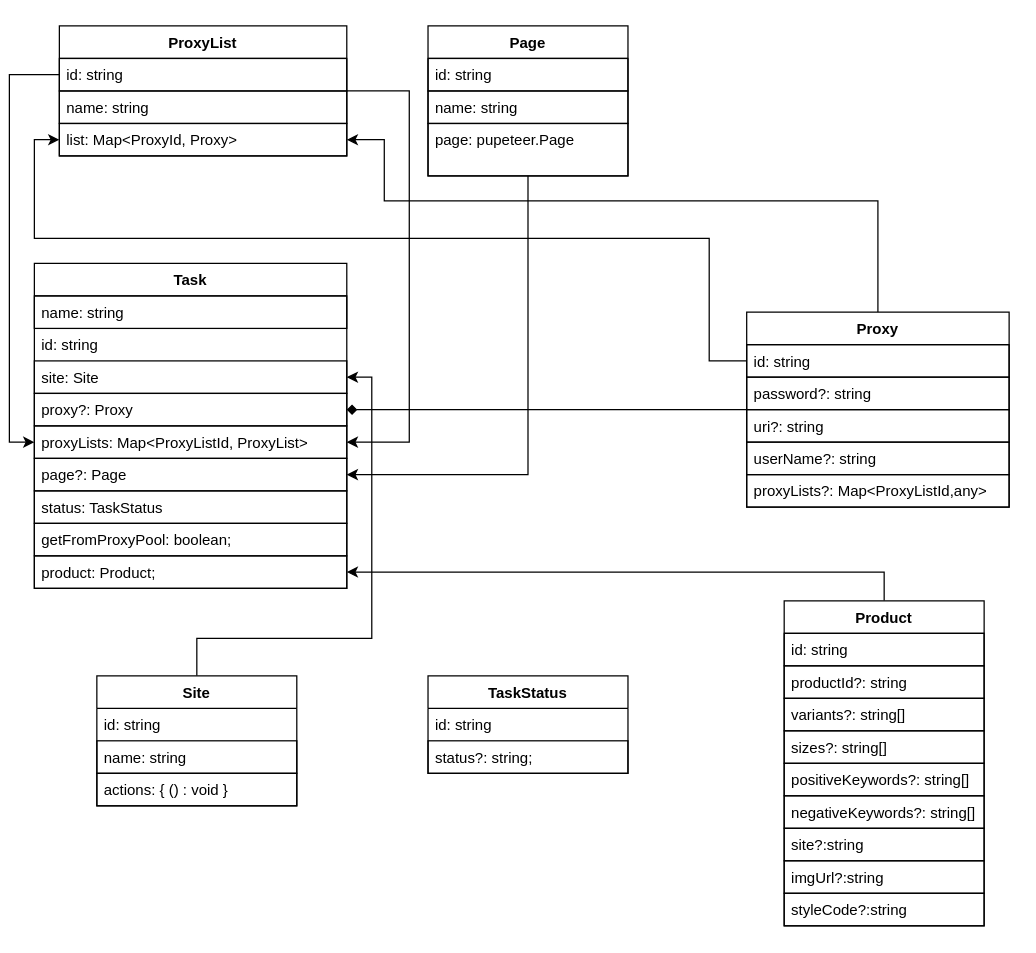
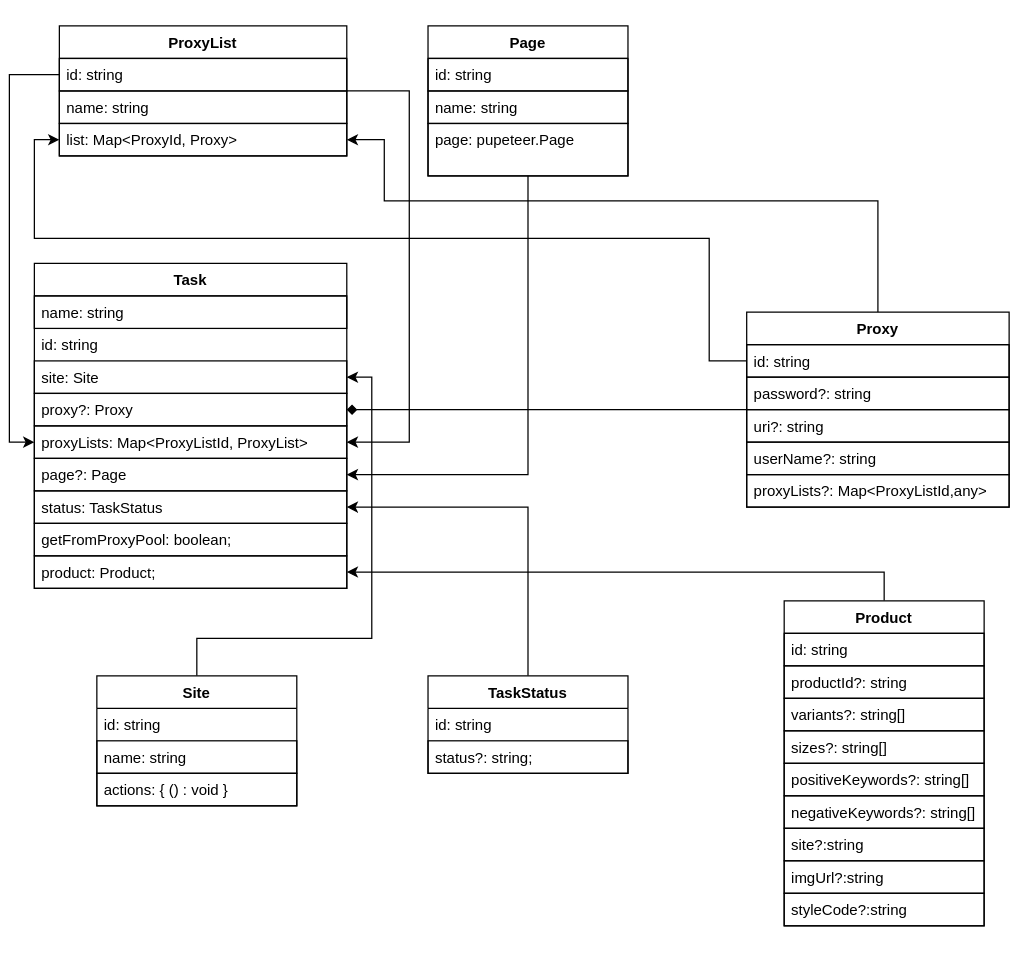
  <mxCell id="0" />
  <mxCell id="1" parent="0" />
  <mxCell id="2" style="edgeStyle=orthogonalEdgeStyle;rounded=0;orthogonalLoop=1;jettySize=auto;html=1;exitX=0.5;exitY=0;exitDx=0;exitDy=0;entryX=1;entryY=0.5;entryDx=0;entryDy=0;" parent="1" source="4" target="14" edge="1"><mxGeometry relative="1" as="geometry"><Array as="points"><mxPoint x="695" y="160" /><mxPoint x="300" y="160" /><mxPoint x="300" y="111" /></Array></mxGeometry></mxCell>
  <mxCell id="3" style="edgeStyle=orthogonalEdgeStyle;rounded=0;orthogonalLoop=1;jettySize=auto;html=1;entryX=1;entryY=0.5;entryDx=0;entryDy=0;endArrow=diamond;" parent="1" source="4" target="19" edge="1"><mxGeometry relative="1" as="geometry" /></mxCell>
  <mxCell id="4" value="Proxy&#10;" style="swimlane;fontStyle=1;align=center;verticalAlign=top;childLayout=stackLayout;horizontal=1;startSize=26;horizontalStack=0;resizeParent=1;resizeParentMax=0;resizeLast=0;collapsible=1;marginBottom=0;" parent="1" vertex="1"><mxGeometry x="590" y="249" width="210" height="156" as="geometry" /></mxCell>
  <mxCell id="5" value="id: string" style="text;strokeColor=#000000;fillColor=none;align=left;verticalAlign=top;spacingLeft=4;spacingRight=4;overflow=hidden;rotatable=0;points=[[0,0.5],[1,0.5]];portConstraint=eastwest;perimeterSpacing=0;" parent="4" vertex="1"><mxGeometry y="26" width="210" height="26" as="geometry" /></mxCell>
  <mxCell id="6" value="password?: string" style="text;strokeColor=#000000;fillColor=none;align=left;verticalAlign=top;spacingLeft=4;spacingRight=4;overflow=hidden;rotatable=0;points=[[0,0.5],[1,0.5]];portConstraint=eastwest;" parent="4" vertex="1"><mxGeometry y="52" width="210" height="26" as="geometry" /></mxCell>
  <mxCell id="7" value="uri?: string" style="text;strokeColor=#000000;fillColor=none;align=left;verticalAlign=top;spacingLeft=4;spacingRight=4;overflow=hidden;rotatable=0;points=[[0,0.5],[1,0.5]];portConstraint=eastwest;" parent="4" vertex="1"><mxGeometry y="78" width="210" height="26" as="geometry" /></mxCell>
  <mxCell id="8" value="userName?: string" style="text;strokeColor=#000000;fillColor=none;align=left;verticalAlign=top;spacingLeft=4;spacingRight=4;overflow=hidden;rotatable=0;points=[[0,0.5],[1,0.5]];portConstraint=eastwest;" parent="4" vertex="1"><mxGeometry y="104" width="210" height="26" as="geometry" /></mxCell>
  <mxCell id="9" value="proxyLists?: Map&lt;ProxyListId,any&gt;" style="text;strokeColor=#000000;fillColor=none;align=left;verticalAlign=top;spacingLeft=4;spacingRight=4;overflow=hidden;rotatable=0;points=[[0,0.5],[1,0.5]];portConstraint=eastwest;" parent="4" vertex="1"><mxGeometry y="130" width="210" height="26" as="geometry" /></mxCell>
  <mxCell id="10" style="edgeStyle=orthogonalEdgeStyle;rounded=0;orthogonalLoop=1;jettySize=auto;html=1;entryX=1;entryY=0.5;entryDx=0;entryDy=0;" parent="1" source="11" target="20" edge="1"><mxGeometry relative="1" as="geometry"><Array as="points"><mxPoint x="320" y="72" /><mxPoint x="320" y="353" /></Array></mxGeometry></mxCell>
  <mxCell id="11" value="ProxyList" style="swimlane;fontStyle=1;align=center;verticalAlign=top;childLayout=stackLayout;horizontal=1;startSize=26;horizontalStack=0;resizeParent=1;resizeParentMax=0;resizeLast=0;collapsible=1;marginBottom=0;" parent="1" vertex="1"><mxGeometry x="40" y="20" width="230" height="104" as="geometry" /></mxCell>
  <mxCell id="12" value="id: string" style="text;strokeColor=#000000;fillColor=none;align=left;verticalAlign=top;spacingLeft=4;spacingRight=4;overflow=hidden;rotatable=0;points=[[0,0.5],[1,0.5]];portConstraint=eastwest;perimeterSpacing=0;" parent="11" vertex="1"><mxGeometry y="26" width="230" height="26" as="geometry" /></mxCell>
  <mxCell id="13" value="name: string " style="text;strokeColor=#000000;fillColor=none;align=left;verticalAlign=top;spacingLeft=4;spacingRight=4;overflow=hidden;rotatable=0;points=[[0,0.5],[1,0.5]];portConstraint=eastwest;" parent="11" vertex="1"><mxGeometry y="52" width="230" height="26" as="geometry" /></mxCell>
  <mxCell id="14" value="list: Map&lt;ProxyId, Proxy&gt;" style="text;strokeColor=#000000;fillColor=none;align=left;verticalAlign=top;spacingLeft=4;spacingRight=4;overflow=hidden;rotatable=0;points=[[0,0.5],[1,0.5]];portConstraint=eastwest;" parent="11" vertex="1"><mxGeometry y="78" width="230" height="26" as="geometry" /></mxCell>
  <mxCell id="15" value="Task" style="swimlane;fontStyle=1;align=center;verticalAlign=top;childLayout=stackLayout;horizontal=1;startSize=26;horizontalStack=0;resizeParent=1;resizeParentMax=0;resizeLast=0;collapsible=1;marginBottom=0;" parent="1" vertex="1"><mxGeometry x="20" y="210" width="250" height="260" as="geometry" /></mxCell>
  <mxCell id="16" value="name: string" style="text;strokeColor=#000000;fillColor=none;align=left;verticalAlign=top;spacingLeft=4;spacingRight=4;overflow=hidden;rotatable=0;points=[[0,0.5],[1,0.5]];portConstraint=eastwest;perimeterSpacing=0;" parent="15" vertex="1"><mxGeometry y="26" width="250" height="26" as="geometry" /></mxCell>
  <mxCell id="17" value="id: string" style="text;strokeColor=none;fillColor=none;align=left;verticalAlign=top;spacingLeft=4;spacingRight=4;overflow=hidden;rotatable=0;points=[[0,0.5],[1,0.5]];portConstraint=eastwest;" parent="15" vertex="1"><mxGeometry y="52" width="250" height="26" as="geometry" /></mxCell>
  <mxCell id="18" value="site: Site" style="text;strokeColor=#000000;fillColor=none;align=left;verticalAlign=top;spacingLeft=4;spacingRight=4;overflow=hidden;rotatable=0;points=[[0,0.5],[1,0.5]];portConstraint=eastwest;" parent="15" vertex="1"><mxGeometry y="78" width="250" height="26" as="geometry" /></mxCell>
  <mxCell id="19" value="proxy?: Proxy" style="text;strokeColor=#000000;fillColor=none;align=left;verticalAlign=top;spacingLeft=4;spacingRight=4;overflow=hidden;rotatable=0;points=[[0,0.5],[1,0.5]];portConstraint=eastwest;" parent="15" vertex="1"><mxGeometry y="104" width="250" height="26" as="geometry" /></mxCell>
  <mxCell id="20" value="proxyLists: Map&lt;ProxyListId, ProxyList&gt;" style="text;strokeColor=#000000;fillColor=none;align=left;verticalAlign=top;spacingLeft=4;spacingRight=4;overflow=hidden;rotatable=0;points=[[0,0.5],[1,0.5]];portConstraint=eastwest;" parent="15" vertex="1"><mxGeometry y="130" width="250" height="26" as="geometry" /></mxCell>
  <mxCell id="21" value="page?: Page" style="text;strokeColor=#000000;fillColor=none;align=left;verticalAlign=top;spacingLeft=4;spacingRight=4;overflow=hidden;rotatable=0;points=[[0,0.5],[1,0.5]];portConstraint=eastwest;" parent="15" vertex="1"><mxGeometry y="156" width="250" height="26" as="geometry" /></mxCell>
  <mxCell id="22" value="status: TaskStatus" style="text;strokeColor=#000000;fillColor=none;align=left;verticalAlign=top;spacingLeft=4;spacingRight=4;overflow=hidden;rotatable=0;points=[[0,0.5],[1,0.5]];portConstraint=eastwest;" parent="15" vertex="1"><mxGeometry y="182" width="250" height="26" as="geometry" /></mxCell>
  <mxCell id="23" value="getFromProxyPool: boolean;" style="text;strokeColor=#000000;fillColor=none;align=left;verticalAlign=top;spacingLeft=4;spacingRight=4;overflow=hidden;rotatable=0;points=[[0,0.5],[1,0.5]];portConstraint=eastwest;" parent="15" vertex="1"><mxGeometry y="208" width="250" height="26" as="geometry" /></mxCell>
  <mxCell id="24" value="product: Product;" style="text;strokeColor=#000000;fillColor=none;align=left;verticalAlign=top;spacingLeft=4;spacingRight=4;overflow=hidden;rotatable=0;points=[[0,0.5],[1,0.5]];portConstraint=eastwest;" parent="15" vertex="1"><mxGeometry y="234" width="250" height="26" as="geometry" /></mxCell>
+ <mxCell id="25" style="edgeStyle=orthogonalEdgeStyle;rounded=0;orthogonalLoop=1;jettySize=auto;html=1;exitX=0.5;exitY=0;exitDx=0;exitDy=0;" parent="1" source="26" target="22" edge="1"><mxGeometry relative="1" as="geometry" /></mxCell>
  <mxCell id="26" value="TaskStatus" style="swimlane;fontStyle=1;align=center;verticalAlign=top;childLayout=stackLayout;horizontal=1;startSize=26;horizontalStack=0;resizeParent=1;resizeParentMax=0;resizeLast=0;collapsible=1;marginBottom=0;" parent="1" vertex="1"><mxGeometry x="335" y="540" width="160" height="78" as="geometry" /></mxCell>
  <mxCell id="27" value="id: string" style="text;strokeColor=none;fillColor=none;align=left;verticalAlign=top;spacingLeft=4;spacingRight=4;overflow=hidden;rotatable=0;points=[[0,0.5],[1,0.5]];portConstraint=eastwest;" parent="26" vertex="1"><mxGeometry y="26" width="160" height="26" as="geometry" /></mxCell>
  <mxCell id="28" value="status?: string;" style="text;strokeColor=#000000;fillColor=none;align=left;verticalAlign=top;spacingLeft=4;spacingRight=4;overflow=hidden;rotatable=0;points=[[0,0.5],[1,0.5]];portConstraint=eastwest;perimeterSpacing=0;" parent="26" vertex="1"><mxGeometry y="52" width="160" height="26" as="geometry" /></mxCell>
  <mxCell id="29" style="edgeStyle=orthogonalEdgeStyle;rounded=0;orthogonalLoop=1;jettySize=auto;html=1;exitX=0.5;exitY=0;exitDx=0;exitDy=0;entryX=1;entryY=0.5;entryDx=0;entryDy=0;" parent="1" source="30" target="18" edge="1"><mxGeometry relative="1" as="geometry"><Array as="points"><mxPoint x="150" y="510" /><mxPoint x="290" y="510" /><mxPoint x="290" y="301" /></Array></mxGeometry></mxCell>
  <mxCell id="30" value="Site" style="swimlane;fontStyle=1;align=center;verticalAlign=top;childLayout=stackLayout;horizontal=1;startSize=26;horizontalStack=0;resizeParent=1;resizeParentMax=0;resizeLast=0;collapsible=1;marginBottom=0;" parent="1" vertex="1"><mxGeometry x="70" y="540" width="160" height="104" as="geometry" /></mxCell>
  <mxCell id="31" value="id: string" style="text;strokeColor=none;fillColor=none;align=left;verticalAlign=top;spacingLeft=4;spacingRight=4;overflow=hidden;rotatable=0;points=[[0,0.5],[1,0.5]];portConstraint=eastwest;" parent="30" vertex="1"><mxGeometry y="26" width="160" height="26" as="geometry" /></mxCell>
  <mxCell id="32" value="name: string" style="text;strokeColor=#000000;fillColor=none;align=left;verticalAlign=top;spacingLeft=4;spacingRight=4;overflow=hidden;rotatable=0;points=[[0,0.5],[1,0.5]];portConstraint=eastwest;perimeterSpacing=0;" parent="30" vertex="1"><mxGeometry y="52" width="160" height="26" as="geometry" /></mxCell>
  <mxCell id="33" value="actions: { () : void }" style="text;strokeColor=#000000;fillColor=none;align=left;verticalAlign=top;spacingLeft=4;spacingRight=4;overflow=hidden;rotatable=0;points=[[0,0.5],[1,0.5]];portConstraint=eastwest;" parent="30" vertex="1"><mxGeometry y="78" width="160" height="26" as="geometry" /></mxCell>
  <mxCell id="34" style="edgeStyle=orthogonalEdgeStyle;rounded=0;orthogonalLoop=1;jettySize=auto;html=1;entryX=1;entryY=0.5;entryDx=0;entryDy=0;" parent="1" source="35" target="21" edge="1"><mxGeometry relative="1" as="geometry" /></mxCell>
  <mxCell id="35" value="Page" style="swimlane;fontStyle=1;align=center;verticalAlign=top;childLayout=stackLayout;horizontal=1;startSize=26;horizontalStack=0;resizeParent=1;resizeParentMax=0;resizeLast=0;collapsible=1;marginBottom=0;" parent="1" vertex="1"><mxGeometry x="335" y="20" width="160" height="120" as="geometry" /></mxCell>
  <mxCell id="36" value="id: string" style="text;strokeColor=#000000;fillColor=none;align=left;verticalAlign=top;spacingLeft=4;spacingRight=4;overflow=hidden;rotatable=0;points=[[0,0.5],[1,0.5]];portConstraint=eastwest;perimeterSpacing=0;" parent="35" vertex="1"><mxGeometry y="26" width="160" height="26" as="geometry" /></mxCell>
  <mxCell id="37" value="name: string " style="text;strokeColor=#000000;fillColor=none;align=left;verticalAlign=top;spacingLeft=4;spacingRight=4;overflow=hidden;rotatable=0;points=[[0,0.5],[1,0.5]];portConstraint=eastwest;" parent="35" vertex="1"><mxGeometry y="52" width="160" height="26" as="geometry" /></mxCell>
  <mxCell id="38" value="page: pupeteer.Page" style="text;strokeColor=#000000;fillColor=none;align=left;verticalAlign=top;spacingLeft=4;spacingRight=4;overflow=hidden;rotatable=0;points=[[0,0.5],[1,0.5]];portConstraint=eastwest;" parent="35" vertex="1"><mxGeometry y="78" width="160" height="42" as="geometry" /></mxCell>
  <mxCell id="39" style="edgeStyle=orthogonalEdgeStyle;rounded=0;orthogonalLoop=1;jettySize=auto;html=1;exitX=0.5;exitY=0;exitDx=0;exitDy=0;" parent="1" source="40" target="24" edge="1"><mxGeometry relative="1" as="geometry" /></mxCell>
  <mxCell id="40" value="Product" style="swimlane;fontStyle=1;align=center;verticalAlign=top;childLayout=stackLayout;horizontal=1;startSize=26;horizontalStack=0;resizeParent=1;resizeParentMax=0;resizeLast=0;collapsible=1;marginBottom=0;" parent="1" vertex="1"><mxGeometry x="620" y="480" width="160" height="260" as="geometry" /></mxCell>
  <mxCell id="41" value="id: string" style="text;strokeColor=#000000;fillColor=none;align=left;verticalAlign=top;spacingLeft=4;spacingRight=4;overflow=hidden;rotatable=0;points=[[0,0.5],[1,0.5]];portConstraint=eastwest;perimeterSpacing=0;" parent="40" vertex="1"><mxGeometry y="26" width="160" height="26" as="geometry" /></mxCell>
  <mxCell id="42" value="productId?: string" style="text;strokeColor=#000000;fillColor=none;align=left;verticalAlign=top;spacingLeft=4;spacingRight=4;overflow=hidden;rotatable=0;points=[[0,0.5],[1,0.5]];portConstraint=eastwest;" parent="40" vertex="1"><mxGeometry y="52" width="160" height="26" as="geometry" /></mxCell>
  <mxCell id="43" value="variants?: string[]" style="text;strokeColor=#000000;fillColor=none;align=left;verticalAlign=top;spacingLeft=4;spacingRight=4;overflow=hidden;rotatable=0;points=[[0,0.5],[1,0.5]];portConstraint=eastwest;perimeterSpacing=0;" parent="40" vertex="1"><mxGeometry y="78" width="160" height="26" as="geometry" /></mxCell>
  <mxCell id="44" value="sizes?: string[]" style="text;strokeColor=#000000;fillColor=none;align=left;verticalAlign=top;spacingLeft=4;spacingRight=4;overflow=hidden;rotatable=0;points=[[0,0.5],[1,0.5]];portConstraint=eastwest;" parent="40" vertex="1"><mxGeometry y="104" width="160" height="26" as="geometry" /></mxCell>
  <mxCell id="45" value="positiveKeywords?: string[]" style="text;strokeColor=#000000;fillColor=none;align=left;verticalAlign=top;spacingLeft=4;spacingRight=4;overflow=hidden;rotatable=0;points=[[0,0.5],[1,0.5]];portConstraint=eastwest;perimeterSpacing=0;" parent="40" vertex="1"><mxGeometry y="130" width="160" height="26" as="geometry" /></mxCell>
  <mxCell id="46" value="negativeKeywords?: string[]" style="text;strokeColor=#000000;fillColor=none;align=left;verticalAlign=top;spacingLeft=4;spacingRight=4;overflow=hidden;rotatable=0;points=[[0,0.5],[1,0.5]];portConstraint=eastwest;" parent="40" vertex="1"><mxGeometry y="156" width="160" height="26" as="geometry" /></mxCell>
  <mxCell id="47" value="site?:string" style="text;strokeColor=#000000;fillColor=none;align=left;verticalAlign=top;spacingLeft=4;spacingRight=4;overflow=hidden;rotatable=0;points=[[0,0.5],[1,0.5]];portConstraint=eastwest;perimeterSpacing=0;" parent="40" vertex="1"><mxGeometry y="182" width="160" height="26" as="geometry" /></mxCell>
  <mxCell id="48" value="imgUrl?:string" style="text;strokeColor=#000000;fillColor=none;align=left;verticalAlign=top;spacingLeft=4;spacingRight=4;overflow=hidden;rotatable=0;points=[[0,0.5],[1,0.5]];portConstraint=eastwest;" parent="40" vertex="1"><mxGeometry y="208" width="160" height="26" as="geometry" /></mxCell>
  <mxCell id="49" value="styleCode?:string" style="text;strokeColor=#000000;fillColor=none;align=left;verticalAlign=top;spacingLeft=4;spacingRight=4;overflow=hidden;rotatable=0;points=[[0,0.5],[1,0.5]];portConstraint=eastwest;" parent="40" vertex="1"><mxGeometry y="234" width="160" height="26" as="geometry" /></mxCell>
  <mxCell id="50" style="edgeStyle=orthogonalEdgeStyle;rounded=0;orthogonalLoop=1;jettySize=auto;html=1;exitX=0;exitY=0.5;exitDx=0;exitDy=0;entryX=0;entryY=0.5;entryDx=0;entryDy=0;" parent="1" source="5" target="14" edge="1"><mxGeometry relative="1" as="geometry"><Array as="points"><mxPoint x="560" y="288" /><mxPoint x="560" y="190" /><mxPoint x="20" y="190" /><mxPoint x="20" y="111" /></Array></mxGeometry></mxCell>
  <mxCell id="51" style="edgeStyle=orthogonalEdgeStyle;rounded=0;orthogonalLoop=1;jettySize=auto;html=1;exitX=0;exitY=0.5;exitDx=0;exitDy=0;entryX=0;entryY=0.5;entryDx=0;entryDy=0;" parent="1" source="12" target="20" edge="1"><mxGeometry relative="1" as="geometry" /></mxCell>
